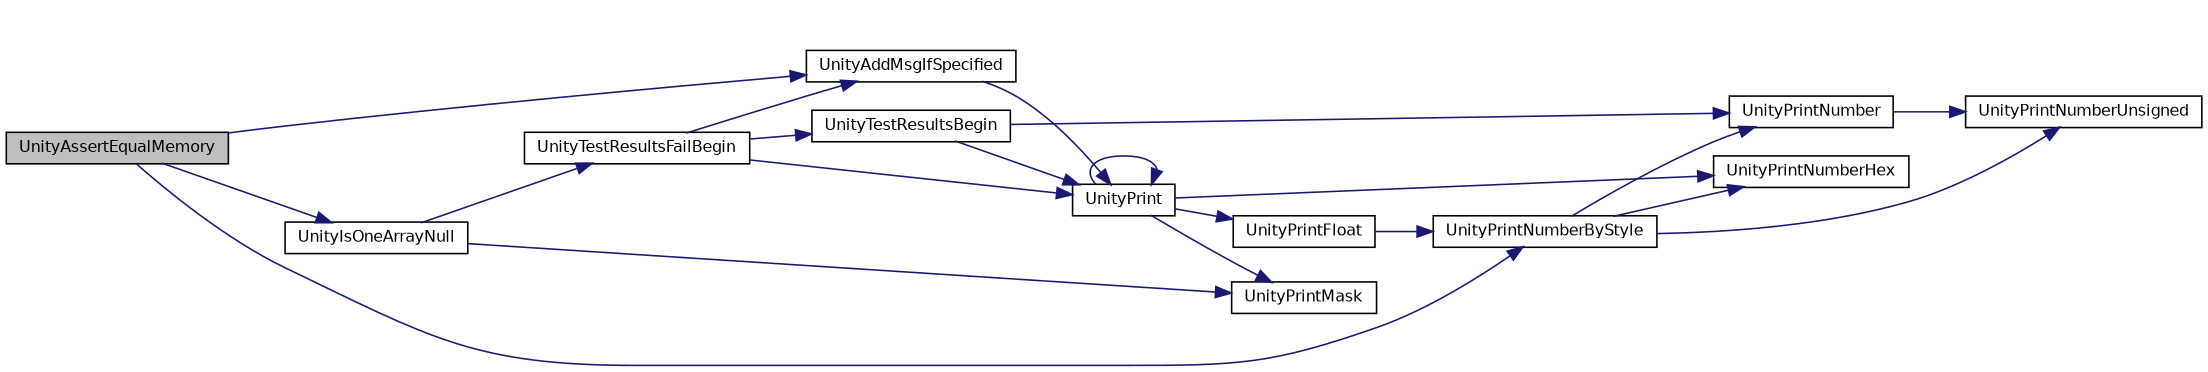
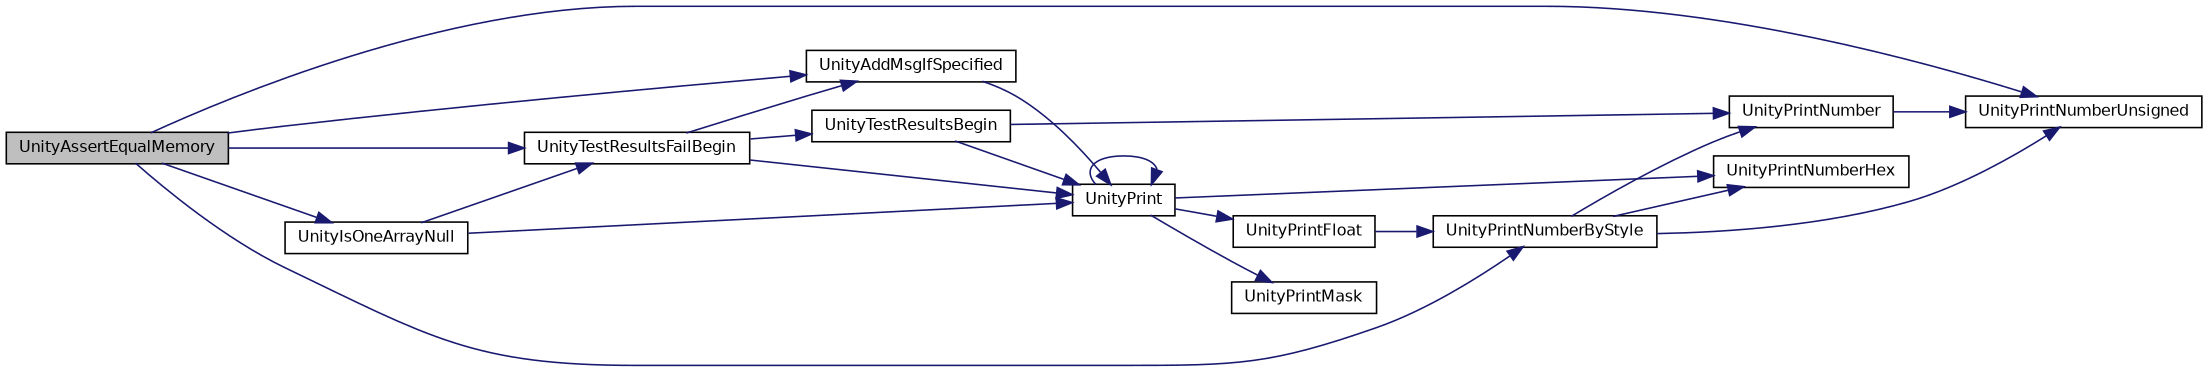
  digraph {
    rankdir=LR
    node [color=black fillcolor=white fontname=Helvetica fontsize=10 shape=record style=filled]
    edge [color=midnightblue fontname=Helvetica fontsize=10 labelfontname=Helvetica labelfontsize=10 style=solid]
    n1 [fillcolor=grey75 fontcolor=black height=0.2 label=UnityAssertEqualMemory width=0.4]
    n2 [height=0.2 label=UnityIsOneArrayNull width=0.4]
    n3 [height=0.2 label=UnityTestResultsFailBegin width=0.4]
    n4 [height=0.2 label=UnityPrintNumberUnsigned width=0.4]
    n5 [height=0.2 label=UnityAddMsgIfSpecified width=0.4]
    n6 [height=0.2 label=UnityPrintNumberByStyle width=0.4]
    n7 [height=0.2 label=UnityPrint width=0.4]
    n8 [height=0.2 label=UnityTestResultsBegin width=0.4]
    n9 [height=0.2 label=UnityPrintNumberHex width=0.4]
    n10 [height=0.2 label=UnityPrintFloat width=0.4]
    n11 [height=0.2 label=UnityPrintMask width=0.4]
    n12 [height=0.2 label=UnityPrintNumber width=0.4]
    n1 -> n2
+   n1 -> n3
+   n1 -> n4
    n1 -> n5
    n1 -> n6
    n2 -> n3
-   n2 -> n11
+   n2 -> n7
    n3 -> n5
    n3 -> n7
    n3 -> n8
    n5 -> n7
    n6 -> n4
    n6 -> n9
    n6 -> n12
    n7 -> n7
    n7 -> n9
    n7 -> n10
    n7 -> n11
    n8 -> n7
    n8 -> n12
    n10 -> n6
    n12 -> n4
  }
